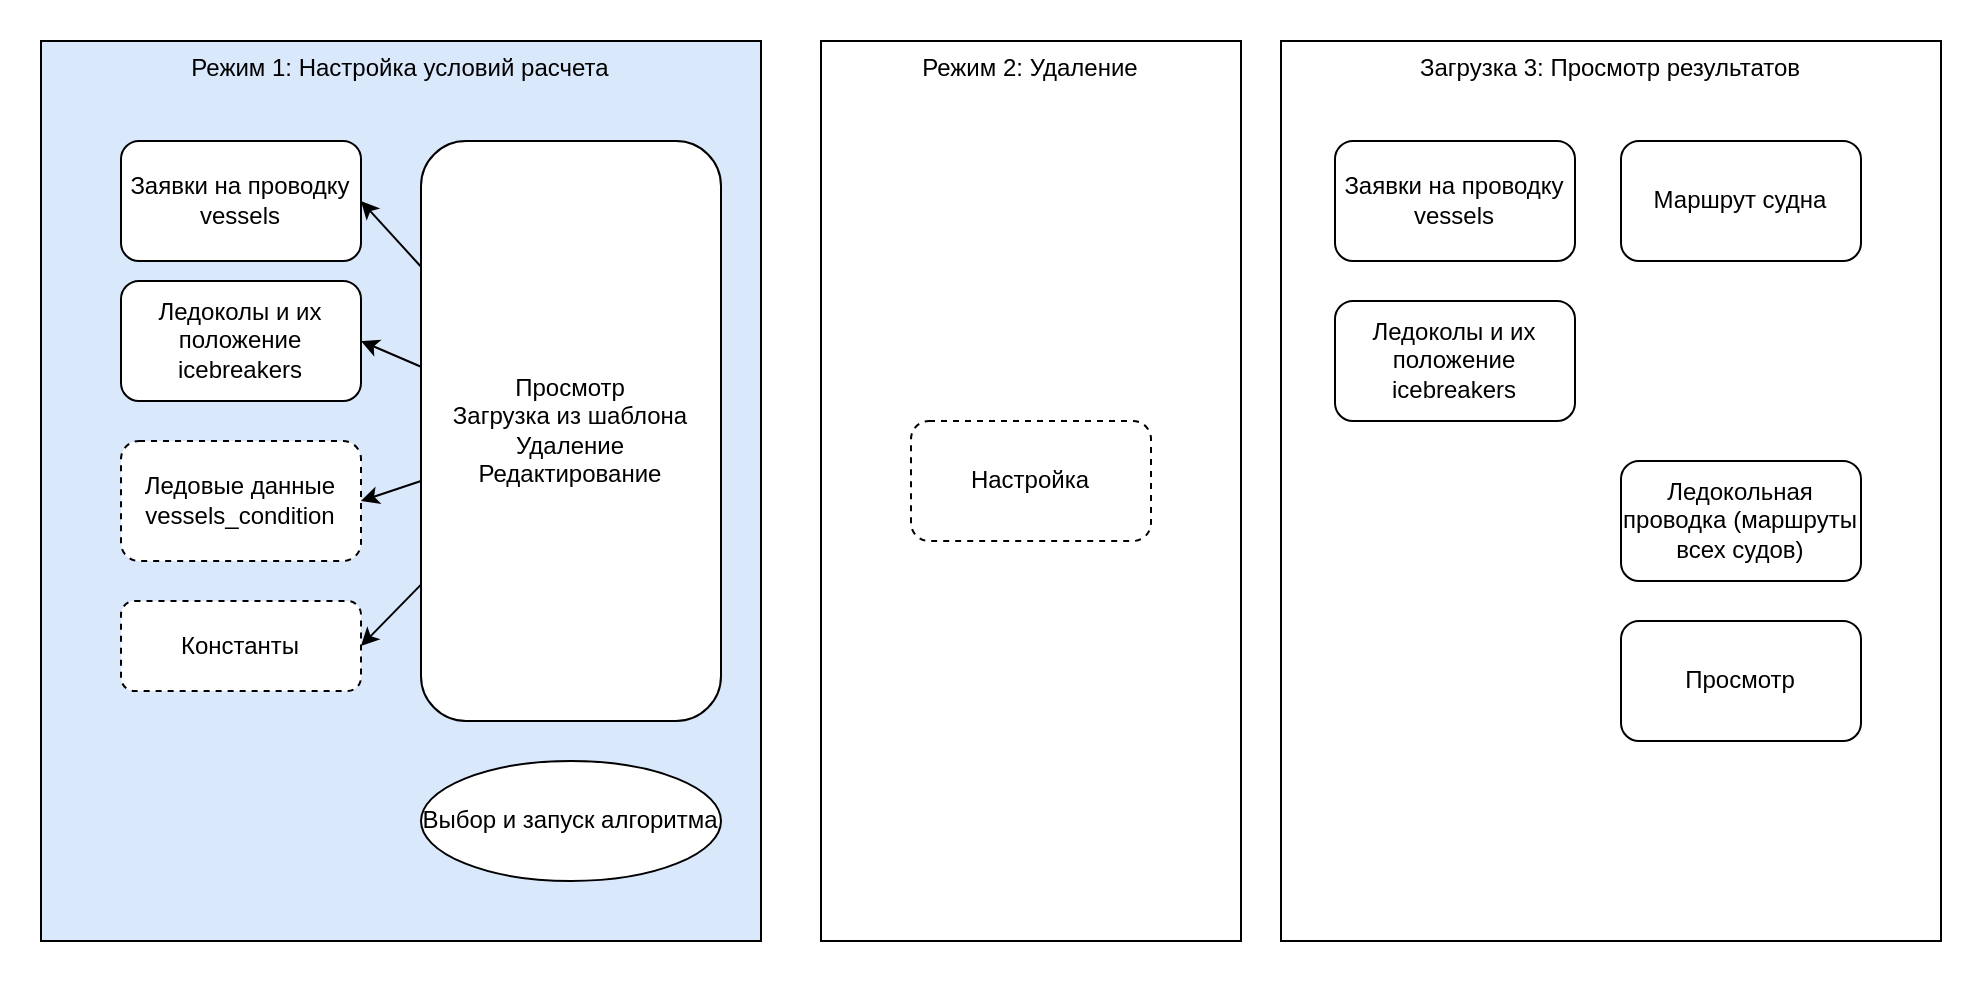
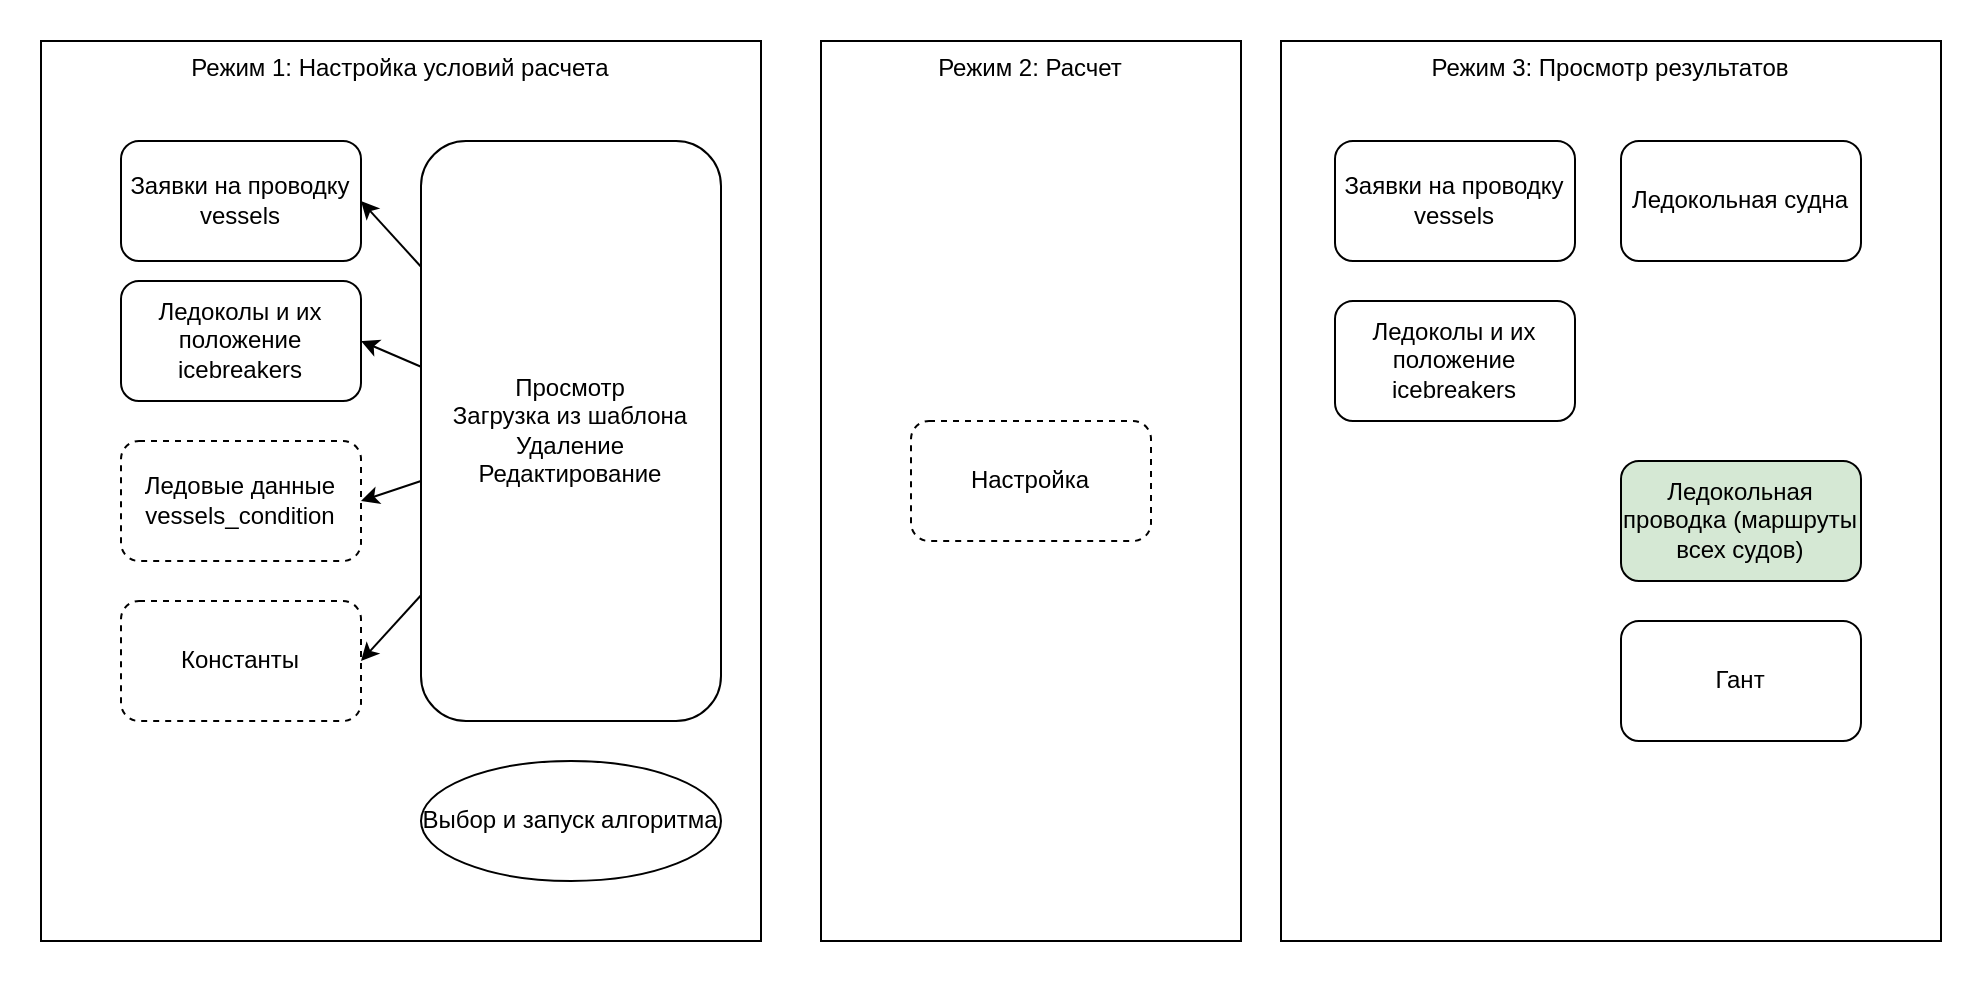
  <mxCell id="0" />
  <mxCell id="1" parent="0" />
- <mxCell id="2" value="Режим 1: Настройка условий расчета" style="rounded=0;whiteSpace=wrap;html=1;verticalAlign=top;fillColor=#dae8fc;" parent="1" vertex="1"><mxGeometry x="20" y="20" width="360" height="450" as="geometry" /></mxCell>
+ <mxCell id="2" value="Режим 1: Настройка условий расчета" style="rounded=0;whiteSpace=wrap;html=1;verticalAlign=top;" parent="1" vertex="1"><mxGeometry x="20" y="20" width="360" height="450" as="geometry" /></mxCell>
  <mxCell id="3" value="Заявки на проводку&lt;br&gt;vessels" style="rounded=1;whiteSpace=wrap;html=1;" parent="1" vertex="1"><mxGeometry x="60" y="70" width="120" height="60" as="geometry" /></mxCell>
  <mxCell id="4" value="Ледоколы и их положение&lt;br&gt;icebreakers" style="rounded=1;whiteSpace=wrap;html=1;" vertex="1" parent="1"><mxGeometry x="60" y="140" width="120" height="60" as="geometry" /></mxCell>
  <mxCell id="5" value="Ледовые данные&lt;br&gt;vessels_condition" style="rounded=1;whiteSpace=wrap;html=1;dashed=1;" vertex="1" parent="1"><mxGeometry x="60" y="220" width="120" height="60" as="geometry" /></mxCell>
- <mxCell id="6" value="Константы" style="rounded=1;whiteSpace=wrap;html=1;dashed=1;" vertex="1" parent="1"><mxGeometry x="60" y="300" width="120" height="45" as="geometry" /></mxCell>
- <mxCell id="7" value="Режим 2: Удаление" style="rounded=0;whiteSpace=wrap;html=1;verticalAlign=top;" vertex="1" parent="1"><mxGeometry x="410" y="20" width="210" height="450" as="geometry" /></mxCell>
+ <mxCell id="6" value="Константы" style="rounded=1;whiteSpace=wrap;html=1;dashed=1;" vertex="1" parent="1"><mxGeometry x="60" y="300" width="120" height="60" as="geometry" /></mxCell>
+ <mxCell id="7" value="Режим 2: Расчет" style="rounded=0;whiteSpace=wrap;html=1;verticalAlign=top;" vertex="1" parent="1"><mxGeometry x="410" y="20" width="210" height="450" as="geometry" /></mxCell>
  <mxCell id="8" style="edgeStyle=none;html=1;entryX=1;entryY=0.5;entryDx=0;entryDy=0;" edge="1" parent="1" source="12" target="3"><mxGeometry relative="1" as="geometry" /></mxCell>
  <mxCell id="9" style="edgeStyle=none;html=1;entryX=1;entryY=0.5;entryDx=0;entryDy=0;" edge="1" parent="1" source="12" target="4"><mxGeometry relative="1" as="geometry" /></mxCell>
  <mxCell id="10" style="edgeStyle=none;html=1;entryX=1;entryY=0.5;entryDx=0;entryDy=0;" edge="1" parent="1" source="12" target="5"><mxGeometry relative="1" as="geometry" /></mxCell>
  <mxCell id="11" style="edgeStyle=none;html=1;entryX=1;entryY=0.5;entryDx=0;entryDy=0;" edge="1" parent="1" source="12" target="6"><mxGeometry relative="1" as="geometry" /></mxCell>
  <mxCell id="12" value="Просмотр&lt;br&gt;Загрузка из шаблона&lt;br&gt;Удаление&lt;br&gt;Редактирование" style="rounded=1;whiteSpace=wrap;html=1;" vertex="1" parent="1"><mxGeometry x="210" y="70" width="150" height="290" as="geometry" /></mxCell>
  <mxCell id="13" value="Выбор и запуск алгоритма" style="ellipse;whiteSpace=wrap;html=1;" vertex="1" parent="1"><mxGeometry x="210" y="380" width="150" height="60" as="geometry" /></mxCell>
  <mxCell id="14" value="Настройка" style="rounded=1;whiteSpace=wrap;html=1;dashed=1;" vertex="1" parent="1"><mxGeometry x="455" y="210" width="120" height="60" as="geometry" /></mxCell>
- <mxCell id="15" value="Загрузка 3: Просмотр результатов" style="rounded=0;whiteSpace=wrap;html=1;verticalAlign=top;" vertex="1" parent="1"><mxGeometry x="640" y="20" width="330" height="450" as="geometry" /></mxCell>
+ <mxCell id="15" value="Режим 3: Просмотр результатов" style="rounded=0;whiteSpace=wrap;html=1;verticalAlign=top;" vertex="1" parent="1"><mxGeometry x="640" y="20" width="330" height="450" as="geometry" /></mxCell>
  <mxCell id="16" value="Заявки на проводку&lt;br&gt;vessels" style="rounded=1;whiteSpace=wrap;html=1;" vertex="1" parent="1"><mxGeometry x="667" y="70" width="120" height="60" as="geometry" /></mxCell>
- <mxCell id="17" value="Маршрут судна" style="rounded=1;whiteSpace=wrap;html=1;" vertex="1" parent="1"><mxGeometry x="810" y="70" width="120" height="60" as="geometry" /></mxCell>
- <mxCell id="18" value="Ледокольная проводка (маршруты всех судов)" style="rounded=1;whiteSpace=wrap;html=1;" vertex="1" parent="1"><mxGeometry x="810" y="230" width="120" height="60" as="geometry" /></mxCell>
- <mxCell id="19" value="Просмотр" style="rounded=1;whiteSpace=wrap;html=1;" vertex="1" parent="1"><mxGeometry x="810" y="310" width="120" height="60" as="geometry" /></mxCell>
+ <mxCell id="17" value="Ледокольная судна" style="rounded=1;whiteSpace=wrap;html=1;" vertex="1" parent="1"><mxGeometry x="810" y="70" width="120" height="60" as="geometry" /></mxCell>
+ <mxCell id="18" value="Ледокольная проводка (маршруты всех судов)" style="rounded=1;whiteSpace=wrap;html=1;fillColor=#d5e8d4;" vertex="1" parent="1"><mxGeometry x="810" y="230" width="120" height="60" as="geometry" /></mxCell>
+ <mxCell id="19" value="Гант" style="rounded=1;whiteSpace=wrap;html=1;" vertex="1" parent="1"><mxGeometry x="810" y="310" width="120" height="60" as="geometry" /></mxCell>
  <mxCell id="20" value="Ледоколы и их положение&lt;br&gt;icebreakers" style="rounded=1;whiteSpace=wrap;html=1;" vertex="1" parent="1"><mxGeometry x="667" y="150" width="120" height="60" as="geometry" /></mxCell>
